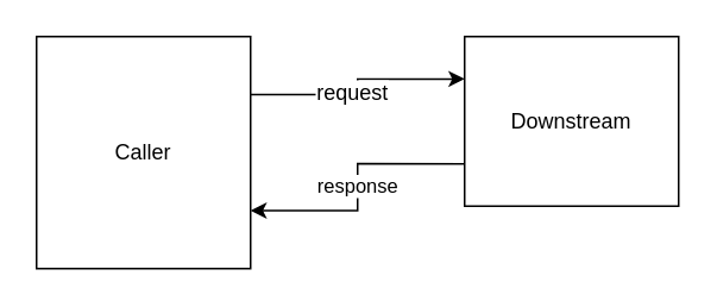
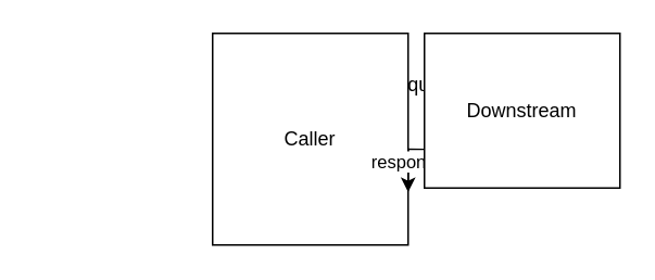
  <mxCell id="0" />
  <mxCell id="1" parent="0" />
  <mxCell id="2" style="edgeStyle=orthogonalEdgeStyle;rounded=0;orthogonalLoop=1;jettySize=auto;html=1;exitX=1;exitY=0.25;exitDx=0;exitDy=0;entryX=0;entryY=0.25;entryDx=0;entryDy=0;" edge="1" parent="1" source="4" target="6"><mxGeometry relative="1" as="geometry" /></mxCell>
  <mxCell id="3" value="request" style="text;html=1;align=center;verticalAlign=middle;resizable=0;points=[];;labelBackgroundColor=#ffffff;" vertex="1" connectable="0" parent="2"><mxGeometry x="-0.133" y="1" relative="1" as="geometry"><mxPoint as="offset" /></mxGeometry></mxCell>
- <mxCell id="4" value="Caller" style="rounded=0;whiteSpace=wrap;html=1;" vertex="1" parent="1"><mxGeometry x="20" y="20" width="120" height="130" as="geometry" /></mxCell>
+ <mxCell id="4" value="Caller" style="rounded=0;whiteSpace=wrap;html=1;" vertex="1" parent="1"><mxGeometry x="130" y="20" width="120" height="130" as="geometry" /></mxCell>
  <mxCell id="5" value="response" style="edgeStyle=orthogonalEdgeStyle;rounded=0;orthogonalLoop=1;jettySize=auto;html=1;exitX=0;exitY=0.75;exitDx=0;exitDy=0;entryX=1;entryY=0.75;entryDx=0;entryDy=0;" edge="1" parent="1" source="6" target="4"><mxGeometry relative="1" as="geometry" /></mxCell>
  <mxCell id="6" value="Downstream" style="rounded=0;whiteSpace=wrap;html=1;" vertex="1" parent="1"><mxGeometry x="260" y="20" width="120" height="95" as="geometry" /></mxCell>
